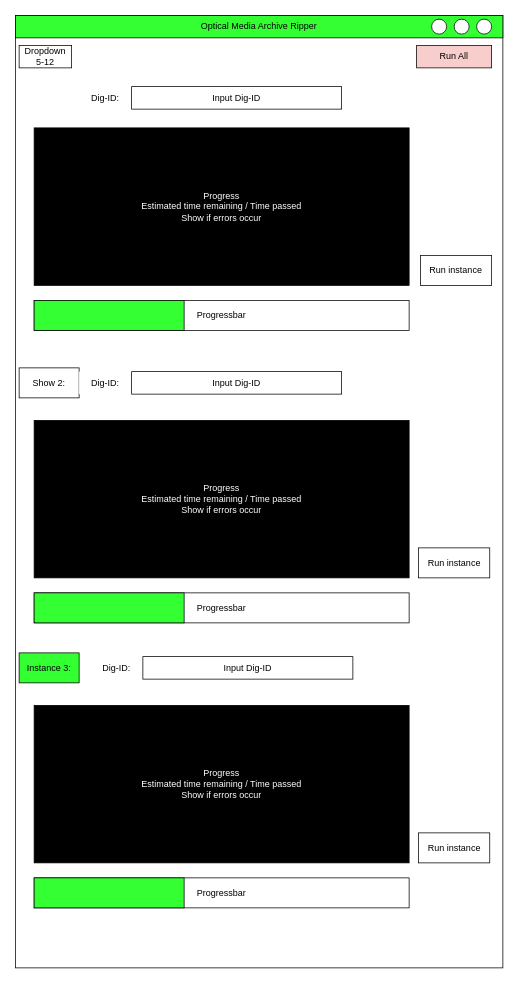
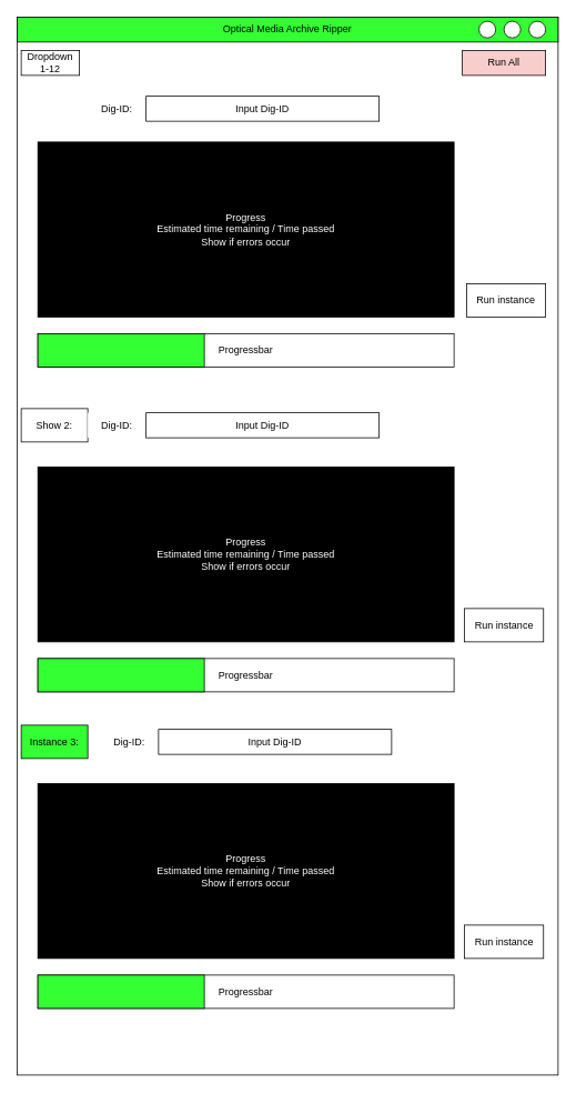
  <mxCell id="0" />
  <mxCell id="1" parent="0" />
  <mxCell id="2" value="" style="rounded=0;whiteSpace=wrap;html=1;" vertex="1" parent="1"><mxGeometry x="20" y="20" width="650" height="1270" as="geometry" /></mxCell>
  <mxCell id="3" value="Optical Media Archive Ripper" style="rounded=0;whiteSpace=wrap;html=1;fillColor=#33ff33;" vertex="1" parent="1"><mxGeometry x="20" y="20" width="650" height="30" as="geometry" /></mxCell>
  <mxCell id="4" value="" style="ellipse;whiteSpace=wrap;html=1;aspect=fixed;" vertex="1" parent="1"><mxGeometry x="575" y="25" width="20" height="20" as="geometry" /></mxCell>
  <mxCell id="5" value="" style="ellipse;whiteSpace=wrap;html=1;aspect=fixed;" vertex="1" parent="1"><mxGeometry x="605" y="25" width="20" height="20" as="geometry" /></mxCell>
  <mxCell id="6" value="" style="ellipse;whiteSpace=wrap;html=1;aspect=fixed;" vertex="1" parent="1"><mxGeometry x="635" y="25" width="20" height="20" as="geometry" /></mxCell>
- <mxCell id="7" value="Dropdown 5-12" style="rounded=0;whiteSpace=wrap;html=1;" vertex="1" parent="1"><mxGeometry x="25" y="60" width="70" height="30" as="geometry" /></mxCell>
+ <mxCell id="7" value="Dropdown 1-12" style="rounded=0;whiteSpace=wrap;html=1;" vertex="1" parent="1"><mxGeometry x="25" y="60" width="70" height="30" as="geometry" /></mxCell>
  <mxCell id="8" value="Dig-ID:" style="rounded=0;whiteSpace=wrap;html=1;strokeColor=none;" vertex="1" parent="1"><mxGeometry x="105" y="115" width="70" height="30" as="geometry" /></mxCell>
  <mxCell id="9" value="Input Dig-ID" style="rounded=0;whiteSpace=wrap;html=1;" vertex="1" parent="1"><mxGeometry x="175" y="115" width="280" height="30" as="geometry" /></mxCell>
  <mxCell id="10" value="Run All" style="rounded=0;whiteSpace=wrap;html=1;fillColor=#f8cecc;" vertex="1" parent="1"><mxGeometry x="555" y="60" width="100" height="30" as="geometry" /></mxCell>
  <mxCell id="11" value="&lt;div style=&quot;&quot;&gt;&lt;span style=&quot;background-color: rgb(0, 0, 0);&quot;&gt;&lt;font color=&quot;#ffffff&quot;&gt;Progress&lt;/font&gt;&lt;/span&gt;&lt;/div&gt;&lt;div style=&quot;&quot;&gt;&lt;span style=&quot;background-color: rgb(0, 0, 0);&quot;&gt;&lt;font color=&quot;#ffffff&quot;&gt;Estimated time remaining / Time passed&lt;br&gt;Show if errors occur&lt;/font&gt;&lt;/span&gt;&lt;/div&gt;" style="rounded=0;whiteSpace=wrap;html=1;align=center;fillColor=#000000;" vertex="1" parent="1"><mxGeometry x="45" y="170" width="500" height="210" as="geometry" /></mxCell>
  <mxCell id="12" value="Run instance" style="rounded=0;whiteSpace=wrap;html=1;" vertex="1" parent="1"><mxGeometry x="560" y="340" width="95" height="40" as="geometry" /></mxCell>
  <mxCell id="13" value="&lt;div style=&quot;&quot;&gt;&lt;span style=&quot;background-color: rgb(0, 0, 0);&quot;&gt;&lt;font color=&quot;#ffffff&quot;&gt;Progress&lt;/font&gt;&lt;/span&gt;&lt;/div&gt;&lt;div style=&quot;&quot;&gt;&lt;span style=&quot;background-color: rgb(0, 0, 0);&quot;&gt;&lt;font color=&quot;#ffffff&quot;&gt;Estimated time remaining / Time passed&lt;br&gt;Show if errors occur&lt;/font&gt;&lt;/span&gt;&lt;/div&gt;" style="rounded=0;whiteSpace=wrap;html=1;align=center;fillColor=#000000;" vertex="1" parent="1"><mxGeometry x="45" y="560" width="500" height="210" as="geometry" /></mxCell>
  <mxCell id="14" value="&lt;div style=&quot;&quot;&gt;&lt;span style=&quot;background-color: rgb(0, 0, 0);&quot;&gt;&lt;font color=&quot;#ffffff&quot;&gt;Progress&lt;/font&gt;&lt;/span&gt;&lt;/div&gt;&lt;div style=&quot;&quot;&gt;&lt;span style=&quot;background-color: rgb(0, 0, 0);&quot;&gt;&lt;font color=&quot;#ffffff&quot;&gt;Estimated time remaining / Time passed&lt;br&gt;Show if errors occur&lt;/font&gt;&lt;/span&gt;&lt;/div&gt;" style="rounded=0;whiteSpace=wrap;html=1;align=center;fillColor=#000000;" vertex="1" parent="1"><mxGeometry x="45" y="940" width="500" height="210" as="geometry" /></mxCell>
  <mxCell id="15" value="Progressbar" style="rounded=0;whiteSpace=wrap;html=1;" vertex="1" parent="1"><mxGeometry x="45" y="1170" width="500" height="40" as="geometry" /></mxCell>
  <mxCell id="16" value="" style="rounded=0;whiteSpace=wrap;html=1;labelBackgroundColor=#000000;fontColor=#FFFFFF;fillColor=#33FF33;" vertex="1" parent="1"><mxGeometry x="45" y="1170" width="200" height="40" as="geometry" /></mxCell>
  <mxCell id="17" value="Run instance" style="rounded=0;whiteSpace=wrap;html=1;" vertex="1" parent="1"><mxGeometry x="557.5" y="730" width="95" height="40" as="geometry" /></mxCell>
  <mxCell id="18" value="Run instance" style="rounded=0;whiteSpace=wrap;html=1;" vertex="1" parent="1"><mxGeometry x="557.5" y="1110" width="95" height="40" as="geometry" /></mxCell>
  <mxCell id="19" value="Show 2:" style="rounded=0;whiteSpace=wrap;html=1;" vertex="1" parent="1"><mxGeometry x="25" y="490" width="80" height="40" as="geometry" /></mxCell>
  <mxCell id="20" value="Instance 3:" style="rounded=0;whiteSpace=wrap;html=1;fillColor=#33ff33;" vertex="1" parent="1"><mxGeometry x="25" y="870" width="80" height="40" as="geometry" /></mxCell>
  <mxCell id="21" style="edgeStyle=orthogonalEdgeStyle;rounded=0;orthogonalLoop=1;jettySize=auto;html=1;exitX=0.5;exitY=1;exitDx=0;exitDy=0;fontColor=#FFFFFF;" edge="1" parent="1" source="2" target="2"><mxGeometry relative="1" as="geometry" /></mxCell>
  <mxCell id="22" value="Dig-ID:" style="rounded=0;whiteSpace=wrap;html=1;strokeColor=none;" vertex="1" parent="1"><mxGeometry x="105" y="495" width="70" height="30" as="geometry" /></mxCell>
  <mxCell id="23" value="Input Dig-ID" style="rounded=0;whiteSpace=wrap;html=1;" vertex="1" parent="1"><mxGeometry x="175" y="495" width="280" height="30" as="geometry" /></mxCell>
  <mxCell id="24" value="Dig-ID:" style="rounded=0;whiteSpace=wrap;html=1;strokeColor=none;" vertex="1" parent="1"><mxGeometry x="120" y="875" width="70" height="30" as="geometry" /></mxCell>
  <mxCell id="25" value="Input Dig-ID" style="rounded=0;whiteSpace=wrap;html=1;" vertex="1" parent="1"><mxGeometry x="190" y="875" width="280" height="30" as="geometry" /></mxCell>
  <mxCell id="26" value="Progressbar" style="rounded=0;whiteSpace=wrap;html=1;" vertex="1" parent="1"><mxGeometry x="45" y="790" width="500" height="40" as="geometry" /></mxCell>
  <mxCell id="27" value="" style="rounded=0;whiteSpace=wrap;html=1;labelBackgroundColor=#000000;fontColor=#FFFFFF;fillColor=#33FF33;" vertex="1" parent="1"><mxGeometry x="45" y="790" width="200" height="40" as="geometry" /></mxCell>
  <mxCell id="28" value="Progressbar" style="rounded=0;whiteSpace=wrap;html=1;" vertex="1" parent="1"><mxGeometry x="45" y="400" width="500" height="40" as="geometry" /></mxCell>
  <mxCell id="29" value="" style="rounded=0;whiteSpace=wrap;html=1;labelBackgroundColor=#000000;fontColor=#FFFFFF;fillColor=#33FF33;" vertex="1" parent="1"><mxGeometry x="45" y="400" width="200" height="40" as="geometry" /></mxCell>
